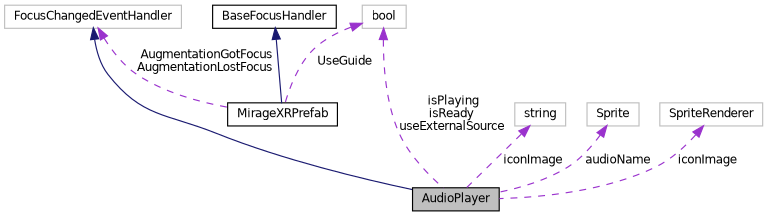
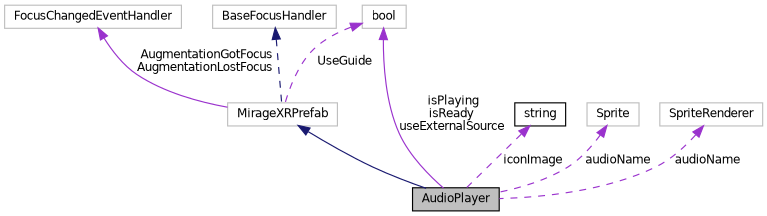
  digraph {
    node [color=grey75 fillcolor=white fontname=Helvetica fontsize=10 shape=record style=filled]
    edge [color=darkorchid3 dir=back fontname=Helvetica fontsize=10 labelfontname=Helvetica labelfontsize=10 style=dashed]
    n1 [color=black fillcolor=grey75 fontcolor=black height=0.2 label=AudioPlayer width=0.4]
-   n2 [color=black height=0.2 label=MirageXRPrefab width=0.4]
-   n3 [color=black height=0.2 label=BaseFocusHandler width=0.4]
+   n2 [height=0.2 label=MirageXRPrefab width=0.4]
+   n3 [height=0.2 label=BaseFocusHandler width=0.4]
    n4 [height=0.2 label=FocusChangedEventHandler width=0.4]
    n5 [height=0.2 label=bool width=0.4]
-   n6 [height=0.2 label=string width=0.4]
+   n6 [color=black height=0.2 label=string width=0.4]
    n7 [height=0.2 label=Sprite width=0.4]
    n8 [height=0.2 label=SpriteRenderer width=0.4]
-   n4 -> n1 [color=midnightblue style=solid]
-   n3 -> n2 [color=midnightblue style=solid]
-   n4 -> n2 [label=" AugmentationGotFocus\nAugmentationLostFocus"]
-   n5 -> n1 [label=" isPlaying\nisReady\nuseExternalSource"]
+   n2 -> n1 [color=midnightblue style=solid]
+   n3 -> n2 [color=midnightblue]
+   n4 -> n2 [label=" AugmentationGotFocus\nAugmentationLostFocus" style=solid]
+   n5 -> n1 [label=" isPlaying\nisReady\nuseExternalSource" style=solid]
    n5 -> n2 [label=" UseGuide"]
    n6 -> n1 [label=" iconImage"]
    n7 -> n1 [label=" audioName"]
-   n8 -> n1 [label=" iconImage"]
+   n8 -> n1 [label=" audioName"]
  }
